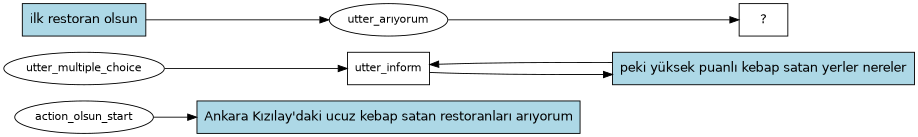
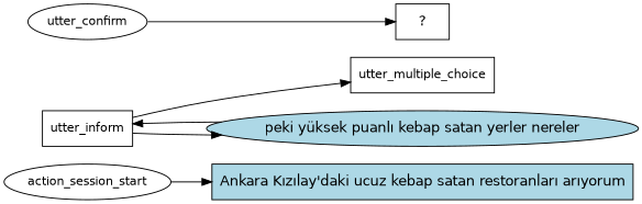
  digraph {
    fontname="DejaVu Sans"
    rankdir=LR
    node [fontname="DejaVu Sans" shape=rect]
    edge [fontname="DejaVu Sans"]
-   n1 [fontsize=12 label=action_olsun_start shape=""]
+   n1 [fontsize=12 label=action_session_start shape=""]
    n2 [fillcolor=lightblue label="Ankara Kızılay'daki ucuz kebap satan restoranları arıyorum" style=filled]
    n3 [fontsize=12 label=utter_inform shape=box]
-   n4 [fontsize=12 label=utter_multiple_choice shape=""]
-   n5 [fillcolor=lightblue label="peki yüksek puanlı kebap satan yerler nereler" style=filled]
-   n6 [fillcolor=lightblue label="ilk restoran olsun" style=filled]
-   n7 [fontsize=12 label="utter_arıyorum" shape=""]
+   n4 [fontsize=12 label=utter_multiple_choice shape=box]
+   n5 [fillcolor=lightblue label="peki yüksek puanlı kebap satan yerler nereler" shape=ellipse style=filled]
+   n7 [fontsize=12 label=utter_confirm shape=""]
    n8 [label="  ?  "]
    n1 -> n2
-   n4 -> n3
+   n3 -> n4
    n3 -> n5
    n5 -> n3
-   n6 -> n7
    n7 -> n8
  }
